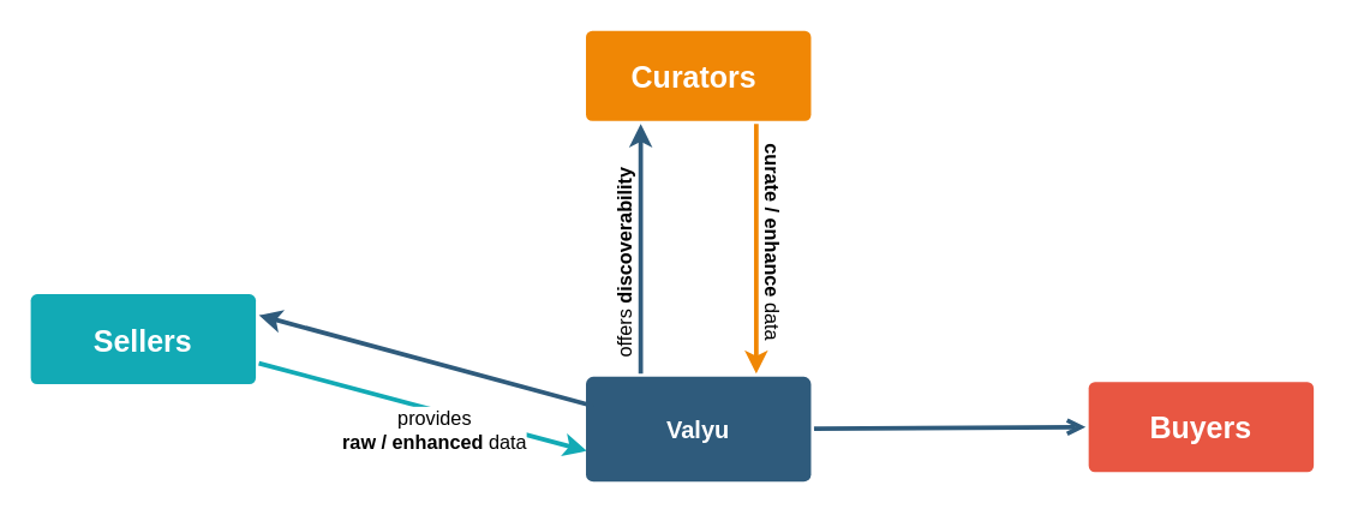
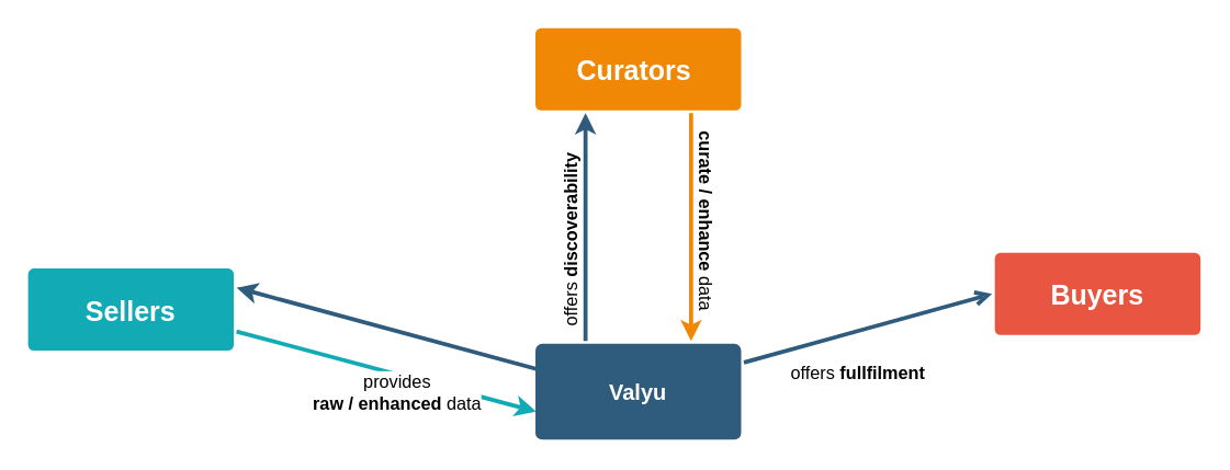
  <mxCell id="0" />
  <mxCell id="1" parent="0" />
  <mxCell id="2" value="&lt;font style=&quot;font-size: 20px;&quot;&gt;Sellers&lt;/font&gt;" style="rounded=1;whiteSpace=wrap;html=1;shadow=0;labelBackgroundColor=none;strokeColor=none;strokeWidth=3;fillColor=#12aab5;fontFamily=Helvetica;fontSize=14;fontColor=#FFFFFF;align=center;spacing=5;fontStyle=1;arcSize=7;perimeterSpacing=2;" vertex="1" parent="1"><mxGeometry x="20" y="195.5" width="150" height="60" as="geometry" /></mxCell>
  <mxCell id="3" value="" style="edgeStyle=none;rounded=0;jumpStyle=none;html=1;shadow=0;labelBackgroundColor=none;startArrow=none;startFill=0;jettySize=auto;orthogonalLoop=1;strokeColor=#12AAB5;strokeWidth=3;fontFamily=Helvetica;fontSize=14;fontColor=#FFFFFF;spacing=5;fontStyle=1;fillColor=#b0e3e6;entryX=0.016;entryY=0.695;entryDx=0;entryDy=0;entryPerimeter=0;exitX=1;exitY=0.75;exitDx=0;exitDy=0;" edge="1" parent="1" source="2" target="6"><mxGeometry relative="1" as="geometry"><mxPoint x="255" y="300" as="sourcePoint" /><mxPoint x="385" y="300" as="targetPoint" /></mxGeometry></mxCell>
  <mxCell id="4" value="&lt;font style=&quot;font-size: 13px;&quot;&gt;provides &lt;br&gt;&lt;b&gt;raw / enhanced &lt;/b&gt;data&lt;/font&gt;" style="edgeLabel;html=1;align=center;verticalAlign=middle;resizable=0;points=[];" vertex="1" connectable="0" parent="3"><mxGeometry x="-0.176" y="5" relative="1" as="geometry"><mxPoint x="25" y="25" as="offset" /></mxGeometry></mxCell>
  <mxCell id="5" value="" style="edgeStyle=none;rounded=0;jumpStyle=none;html=1;shadow=0;labelBackgroundColor=none;startArrow=none;startFill=0;endArrow=classic;endFill=1;jettySize=auto;orthogonalLoop=1;strokeColor=#2F5B7C;strokeWidth=3;fontFamily=Helvetica;fontSize=16;fontColor=#23445D;spacing=5;entryX=0.25;entryY=1;entryDx=0;entryDy=0;exitX=0.25;exitY=0;exitDx=0;exitDy=0;" parent="1" source="6" target="7" edge="1"><mxGeometry relative="1" as="geometry"><mxPoint x="434" y="230" as="sourcePoint" /></mxGeometry></mxCell>
  <mxCell id="6" value="Valyu" style="rounded=1;whiteSpace=wrap;html=1;shadow=0;labelBackgroundColor=none;strokeColor=none;strokeWidth=3;fillColor=#2F5B7C;fontFamily=Helvetica;fontSize=16;fontColor=#FFFFFF;align=center;fontStyle=1;spacing=5;arcSize=7;perimeterSpacing=2;" parent="1" vertex="1"><mxGeometry x="390" y="250.5" width="150" height="70" as="geometry" /></mxCell>
  <mxCell id="7" value="&lt;font style=&quot;font-size: 20px;&quot;&gt;Curators&amp;nbsp;&lt;/font&gt;" style="rounded=1;whiteSpace=wrap;html=1;shadow=0;labelBackgroundColor=none;strokeColor=none;strokeWidth=3;fillColor=#F08705;fontFamily=Helvetica;fontSize=14;fontColor=#FFFFFF;align=center;spacing=5;fontStyle=1;arcSize=7;perimeterSpacing=2;" parent="1" vertex="1"><mxGeometry x="390" y="20" width="150" height="60" as="geometry" /></mxCell>
  <mxCell id="8" value="" style="edgeStyle=none;rounded=0;jumpStyle=none;html=1;shadow=0;labelBackgroundColor=none;startArrow=none;startFill=0;endArrow=classic;endFill=1;jettySize=auto;orthogonalLoop=1;strokeColor=#F08705;strokeWidth=3;fontFamily=Helvetica;fontSize=14;fontColor=#FFFFFF;spacing=5;entryX=0.75;entryY=0;entryDx=0;entryDy=0;exitX=0.75;exitY=1;exitDx=0;exitDy=0;" parent="1" source="7" target="6" edge="1"><mxGeometry relative="1" as="geometry"><mxPoint x="435" y="110" as="sourcePoint" /><mxPoint x="405" y="160" as="targetPoint" /></mxGeometry></mxCell>
  <mxCell id="9" value="&lt;font style=&quot;font-size: 13px;&quot;&gt;&lt;b&gt;curate / enhance&lt;/b&gt; data&lt;/font&gt;" style="edgeLabel;html=1;align=center;verticalAlign=middle;resizable=0;points=[];rotation=90;" vertex="1" connectable="0" parent="8"><mxGeometry x="-0.139" y="-2" relative="1" as="geometry"><mxPoint x="14" y="6" as="offset" /></mxGeometry></mxCell>
  <mxCell id="10" value="" style="edgeStyle=none;rounded=0;jumpStyle=none;html=1;shadow=0;labelBackgroundColor=none;startArrow=none;startFill=0;endArrow=open;endFill=1;jettySize=auto;orthogonalLoop=1;strokeColor=#2F5B7C;strokeWidth=3;fontFamily=Helvetica;fontSize=16;fontColor=#23445D;spacing=5;entryX=0;entryY=0.5;entryDx=0;entryDy=0;" edge="1" parent="1" target="11" source="6"><mxGeometry relative="1" as="geometry"><mxPoint x="905" y="410" as="sourcePoint" /><mxPoint x="645" y="360" as="targetPoint" /></mxGeometry></mxCell>
- <mxCell id="11" value="&lt;font style=&quot;font-size: 20px;&quot;&gt;Buyers&lt;/font&gt;" style="rounded=1;whiteSpace=wrap;html=1;shadow=0;labelBackgroundColor=none;strokeColor=none;strokeWidth=3;fillColor=#e85642;fontFamily=Helvetica;fontSize=14;fontColor=#FFFFFF;align=center;spacing=5;fontStyle=1;arcSize=7;perimeterSpacing=2;" vertex="1" parent="1"><mxGeometry x="725" y="254" width="150" height="60" as="geometry" /></mxCell>
+ <mxCell id="11" value="&lt;font style=&quot;font-size: 20px;&quot;&gt;Buyers&lt;/font&gt;" style="rounded=1;whiteSpace=wrap;html=1;shadow=0;labelBackgroundColor=none;strokeColor=none;strokeWidth=3;fillColor=#e85642;fontFamily=Helvetica;fontSize=14;fontColor=#FFFFFF;align=center;spacing=5;fontStyle=1;arcSize=7;perimeterSpacing=2;" vertex="1" parent="1"><mxGeometry x="725" y="184" width="150" height="60" as="geometry" /></mxCell>
  <mxCell id="12" value="&lt;font style=&quot;font-size: 13px;&quot;&gt;offers &lt;b&gt;discoverability&lt;/b&gt;&lt;/font&gt;" style="text;html=1;align=center;verticalAlign=middle;resizable=0;points=[];autosize=1;strokeColor=none;fillColor=none;rotation=-90;" vertex="1" parent="1"><mxGeometry x="341" y="160" width="150" height="30" as="geometry" /></mxCell>
+ <mxCell id="13" value="&lt;font style=&quot;font-size: 13px;&quot;&gt;offers &lt;b&gt;fullfilment&lt;/b&gt;&lt;/font&gt;" style="text;html=1;align=center;verticalAlign=middle;resizable=0;points=[];autosize=1;strokeColor=none;fillColor=none;fontSize=18;" vertex="1" parent="1"><mxGeometry x="565" y="250.5" width="120" height="40" as="geometry" /></mxCell>
  <mxCell id="14" value="" style="edgeStyle=none;rounded=0;jumpStyle=none;html=1;shadow=0;labelBackgroundColor=none;startArrow=none;startFill=0;endArrow=classic;endFill=1;jettySize=auto;orthogonalLoop=1;strokeColor=#2F5B7C;strokeWidth=3;fontFamily=Helvetica;fontSize=16;fontColor=#23445D;spacing=5;entryX=1;entryY=0.25;entryDx=0;entryDy=0;" edge="1" parent="1" target="2"><mxGeometry relative="1" as="geometry"><mxPoint x="395" y="270" as="sourcePoint" /><mxPoint x="335" y="122" as="targetPoint" /></mxGeometry></mxCell>
